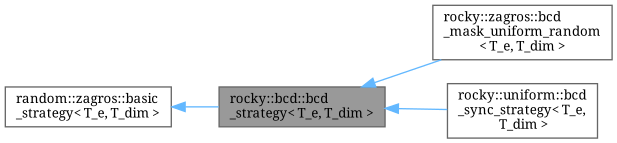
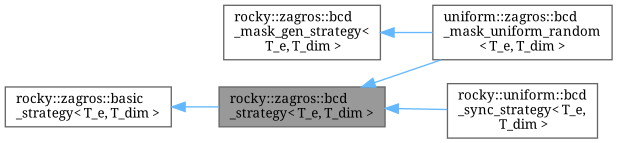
  digraph {
    fontname="Noto Serif"
    rankdir=LR
    node [color=gray40 fillcolor=white fontname="Noto Serif" fontsize=10 shape=box style=filled]
    edge [color=steelblue1 dir=back fontname="Noto Serif" fontsize=10 labelfontname=Helvetica labelfontsize=10 style=solid]
-   n1 [fillcolor=grey60 fontcolor=black height=0.2 label="rocky::bcd::bcd\l_strategy\< T_e, T_dim \>" width=0.4]
+   n1 [fillcolor=grey60 fontcolor=black height=0.2 label="rocky::zagros::bcd\l_strategy\< T_e, T_dim \>" width=0.4]
    n2 [height=0.2 label="rocky::uniform::bcd\l_sync_strategy\< T_e,\l T_dim \>" width=0.4]
-   n3 [height=0.2 label="rocky::zagros::bcd\l_mask_uniform_random\l\< T_e, T_dim \>" width=0.4]
-   n5 [height=0.2 label="random::zagros::basic\l_strategy\< T_e, T_dim \>" width=0.4]
+   n3 [height=0.2 label="uniform::zagros::bcd\l_mask_uniform_random\l\< T_e, T_dim \>" width=0.4]
+   n4 [height=0.2 label="rocky::zagros::bcd\l_mask_gen_strategy\<\l T_e, T_dim \>" width=0.4]
+   n5 [height=0.2 label="rocky::zagros::basic\l_strategy\< T_e, T_dim \>" width=0.4]
    n1 -> n2
    n1 -> n3
+   n4 -> n3
    n5 -> n1
  }
